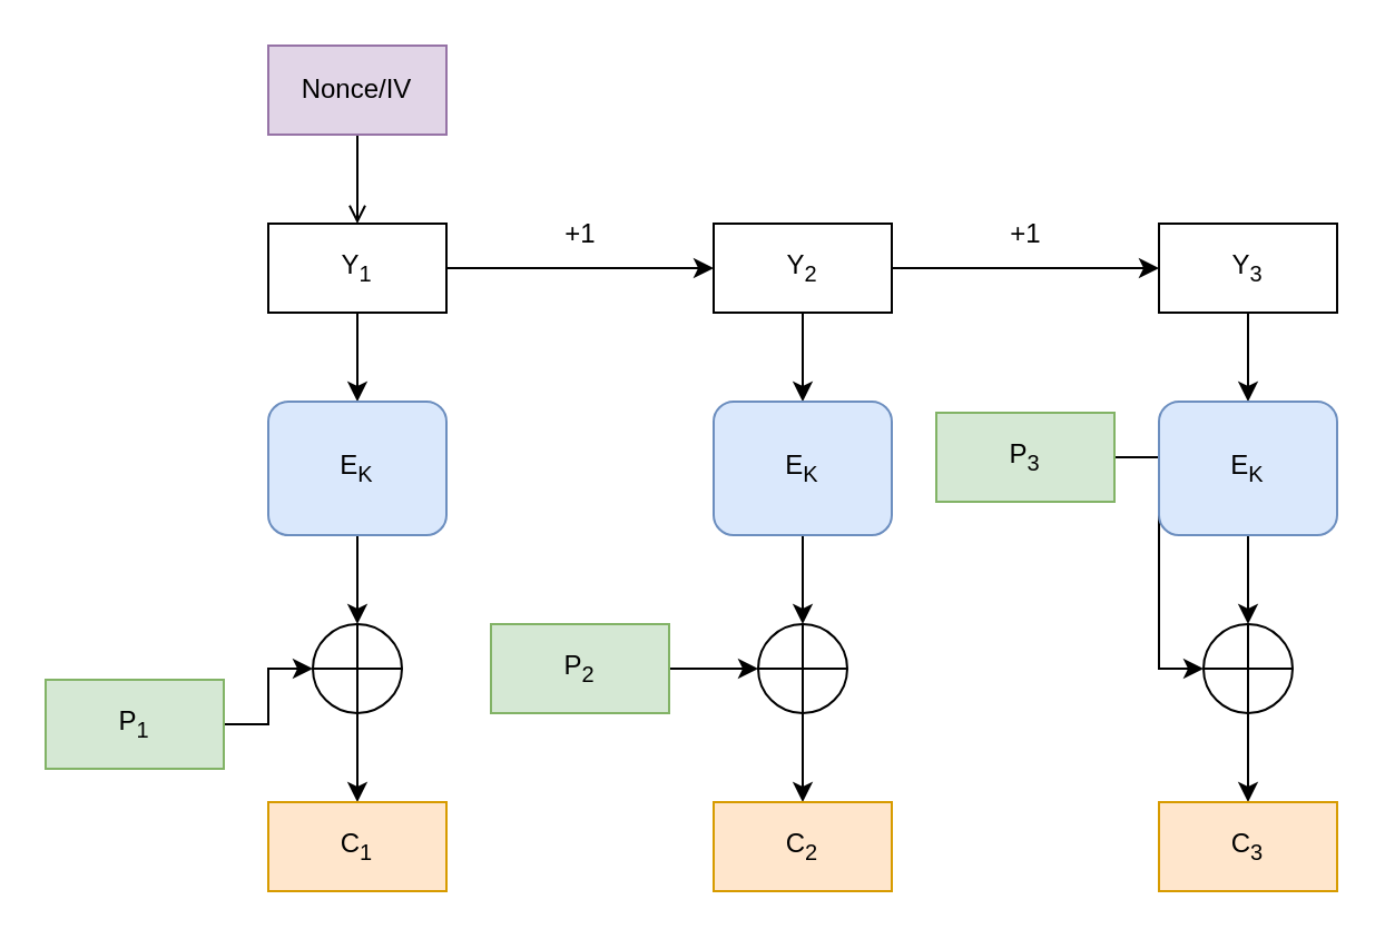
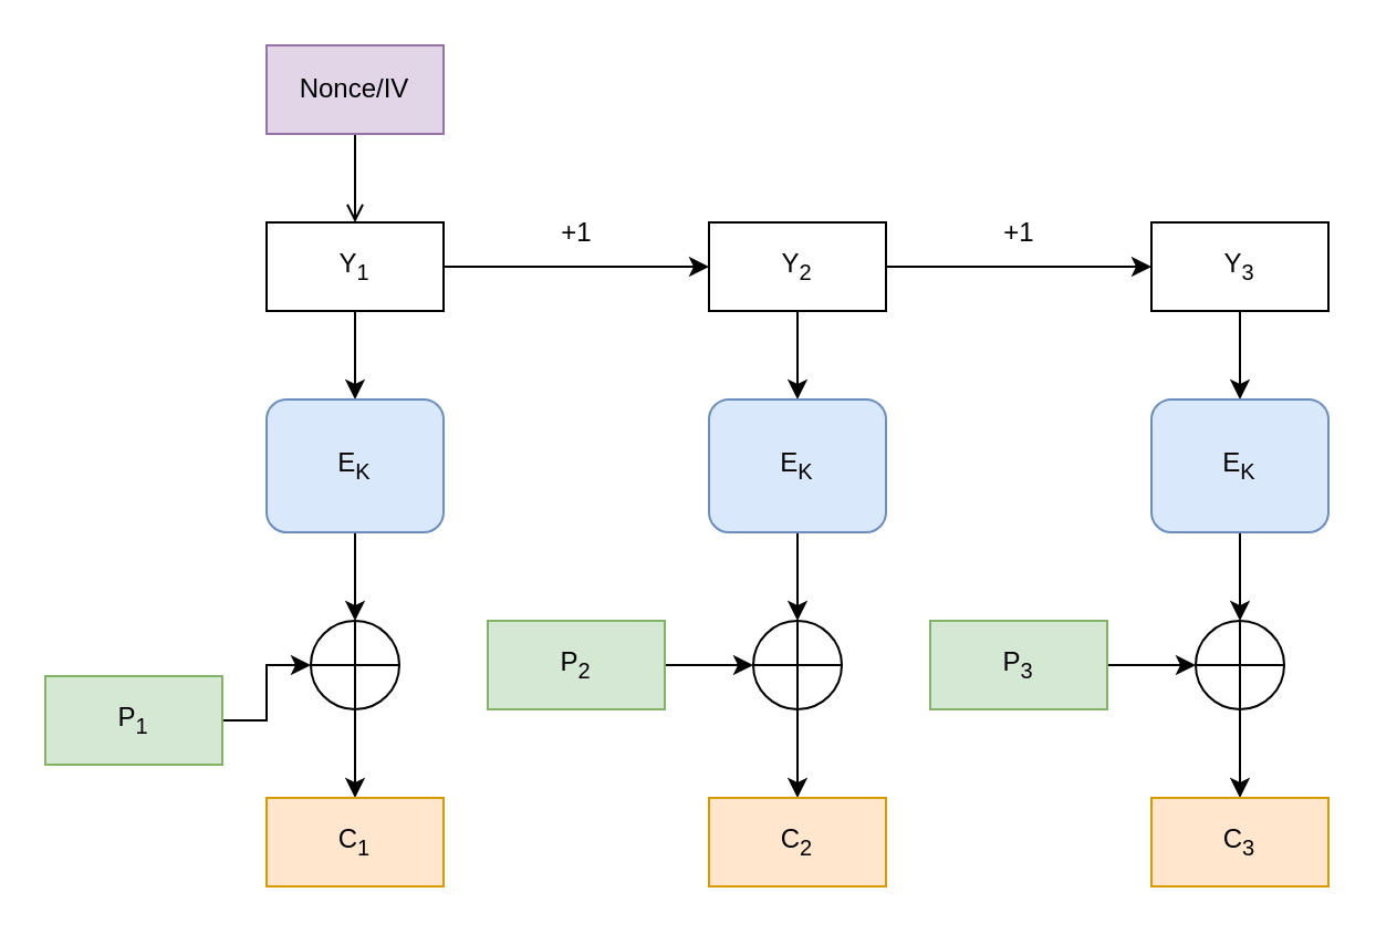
  <mxCell id="0" />
  <mxCell id="1" parent="0" />
  <mxCell id="2" style="edgeStyle=orthogonalEdgeStyle;rounded=0;orthogonalLoop=1;jettySize=auto;html=1;exitX=0.5;exitY=1;exitDx=0;exitDy=0;entryX=0.5;entryY=0;entryDx=0;entryDy=0;endArrow=open;" parent="1" source="3" target="6" edge="1"><mxGeometry relative="1" as="geometry" /></mxCell>
  <mxCell id="3" value="Nonce/IV" style="rounded=0;whiteSpace=wrap;html=1;fillColor=#e1d5e7;strokeColor=#9673a6;" parent="1" vertex="1"><mxGeometry x="120" y="20" width="80" height="40" as="geometry" /></mxCell>
  <mxCell id="4" style="edgeStyle=orthogonalEdgeStyle;rounded=0;orthogonalLoop=1;jettySize=auto;html=1;exitX=0.5;exitY=1;exitDx=0;exitDy=0;entryX=0.5;entryY=0;entryDx=0;entryDy=0;" parent="1" source="6" edge="1" target="14"><mxGeometry relative="1" as="geometry"><mxPoint x="180" y="180" as="targetPoint" /></mxGeometry></mxCell>
  <mxCell id="5" style="edgeStyle=orthogonalEdgeStyle;rounded=0;orthogonalLoop=1;jettySize=auto;html=1;exitX=1;exitY=0.5;exitDx=0;exitDy=0;entryX=0;entryY=0.5;entryDx=0;entryDy=0;" parent="1" source="6" target="9" edge="1"><mxGeometry relative="1" as="geometry" /></mxCell>
  <mxCell id="6" value="Y&lt;sub&gt;1&lt;/sub&gt;" style="rounded=0;whiteSpace=wrap;html=1;fillColor=none;" parent="1" vertex="1"><mxGeometry x="120" y="100" width="80" height="40" as="geometry" /></mxCell>
  <mxCell id="7" style="edgeStyle=orthogonalEdgeStyle;rounded=0;orthogonalLoop=1;jettySize=auto;html=1;exitX=1;exitY=0.5;exitDx=0;exitDy=0;entryX=0;entryY=0.5;entryDx=0;entryDy=0;" parent="1" source="9" target="11" edge="1"><mxGeometry relative="1" as="geometry" /></mxCell>
  <mxCell id="8" style="edgeStyle=orthogonalEdgeStyle;rounded=0;orthogonalLoop=1;jettySize=auto;html=1;exitX=0.5;exitY=1;exitDx=0;exitDy=0;entryX=0.5;entryY=0;entryDx=0;entryDy=0;" edge="1" parent="1" source="9" target="32"><mxGeometry relative="1" as="geometry" /></mxCell>
  <mxCell id="9" value="Y&lt;sub&gt;2&lt;/sub&gt;" style="rounded=0;whiteSpace=wrap;html=1;fillColor=none;" parent="1" vertex="1"><mxGeometry x="320" y="100" width="80" height="40" as="geometry" /></mxCell>
  <mxCell id="10" style="edgeStyle=orthogonalEdgeStyle;rounded=0;orthogonalLoop=1;jettySize=auto;html=1;exitX=0.5;exitY=1;exitDx=0;exitDy=0;entryX=0.5;entryY=0;entryDx=0;entryDy=0;" edge="1" parent="1" source="11" target="34"><mxGeometry relative="1" as="geometry" /></mxCell>
  <mxCell id="11" value="Y&lt;sub&gt;3&lt;/sub&gt;" style="rounded=0;whiteSpace=wrap;html=1;fillColor=none;" parent="1" vertex="1"><mxGeometry x="520" y="100" width="80" height="40" as="geometry" /></mxCell>
  <mxCell id="12" value="+1" style="text;html=1;align=center;verticalAlign=middle;resizable=0;points=[];autosize=1;strokeColor=none;fillColor=none;" parent="1" vertex="1"><mxGeometry x="240" y="90" width="40" height="30" as="geometry" /></mxCell>
  <mxCell id="13" style="edgeStyle=orthogonalEdgeStyle;rounded=0;orthogonalLoop=1;jettySize=auto;html=1;exitX=0.5;exitY=1;exitDx=0;exitDy=0;entryX=0.5;entryY=0;entryDx=0;entryDy=0;" edge="1" parent="1" source="14" target="19"><mxGeometry relative="1" as="geometry" /></mxCell>
  <mxCell id="14" value="E&lt;sub&gt;K&lt;/sub&gt;" style="rounded=1;whiteSpace=wrap;html=1;fillColor=#dae8fc;strokeColor=#6c8ebf;" parent="1" vertex="1"><mxGeometry x="120" y="180" width="80" height="60" as="geometry" /></mxCell>
  <mxCell id="15" value="+1" style="text;html=1;align=center;verticalAlign=middle;resizable=0;points=[];autosize=1;strokeColor=none;fillColor=none;" parent="1" vertex="1"><mxGeometry x="440" y="90" width="40" height="30" as="geometry" /></mxCell>
  <mxCell id="16" style="edgeStyle=orthogonalEdgeStyle;rounded=0;orthogonalLoop=1;jettySize=auto;html=1;exitX=1;exitY=0.5;exitDx=0;exitDy=0;entryX=0;entryY=0.5;entryDx=0;entryDy=0;" parent="1" source="17" target="19" edge="1"><mxGeometry relative="1" as="geometry" /></mxCell>
  <mxCell id="17" value="P&lt;sub&gt;1&lt;/sub&gt;" style="rounded=0;whiteSpace=wrap;html=1;fillColor=#d5e8d4;strokeColor=#82b366;" parent="1" vertex="1"><mxGeometry x="20" y="305" width="80" height="40" as="geometry" /></mxCell>
  <mxCell id="18" style="edgeStyle=orthogonalEdgeStyle;rounded=0;orthogonalLoop=1;jettySize=auto;html=1;exitX=0.5;exitY=1;exitDx=0;exitDy=0;entryX=0.5;entryY=0;entryDx=0;entryDy=0;" parent="1" source="19" target="24" edge="1"><mxGeometry relative="1" as="geometry" /></mxCell>
  <mxCell id="19" value="" style="shape=orEllipse;perimeter=ellipsePerimeter;whiteSpace=wrap;html=1;backgroundOutline=1;fillColor=none;" parent="1" vertex="1"><mxGeometry x="140" y="280" width="40" height="40" as="geometry" /></mxCell>
  <mxCell id="20" style="edgeStyle=orthogonalEdgeStyle;rounded=0;orthogonalLoop=1;jettySize=auto;html=1;exitX=1;exitY=0.5;exitDx=0;exitDy=0;entryX=0;entryY=0.5;entryDx=0;entryDy=0;" parent="1" source="21" target="26" edge="1"><mxGeometry relative="1" as="geometry" /></mxCell>
  <mxCell id="21" value="P&lt;sub&gt;2&lt;/sub&gt;" style="rounded=0;whiteSpace=wrap;html=1;fillColor=#d5e8d4;strokeColor=#82b366;" parent="1" vertex="1"><mxGeometry x="220" y="280" width="80" height="40" as="geometry" /></mxCell>
  <mxCell id="22" style="edgeStyle=orthogonalEdgeStyle;rounded=0;orthogonalLoop=1;jettySize=auto;html=1;exitX=1;exitY=0.5;exitDx=0;exitDy=0;entryX=0;entryY=0.5;entryDx=0;entryDy=0;" parent="1" source="23" target="28" edge="1"><mxGeometry relative="1" as="geometry" /></mxCell>
- <mxCell id="23" value="P&lt;sub&gt;3&lt;/sub&gt;" style="rounded=0;whiteSpace=wrap;html=1;fillColor=#d5e8d4;strokeColor=#82b366;" parent="1" vertex="1"><mxGeometry x="420" y="185" width="80" height="40" as="geometry" /></mxCell>
+ <mxCell id="23" value="P&lt;sub&gt;3&lt;/sub&gt;" style="rounded=0;whiteSpace=wrap;html=1;fillColor=#d5e8d4;strokeColor=#82b366;" parent="1" vertex="1"><mxGeometry x="420" y="280" width="80" height="40" as="geometry" /></mxCell>
  <mxCell id="24" value="C&lt;sub&gt;1&lt;/sub&gt;" style="rounded=0;whiteSpace=wrap;html=1;fillColor=#ffe6cc;strokeColor=#d79b00;" parent="1" vertex="1"><mxGeometry x="120" y="360" width="80" height="40" as="geometry" /></mxCell>
  <mxCell id="25" style="edgeStyle=orthogonalEdgeStyle;rounded=0;orthogonalLoop=1;jettySize=auto;html=1;exitX=0.5;exitY=1;exitDx=0;exitDy=0;entryX=0.5;entryY=0;entryDx=0;entryDy=0;" edge="1" parent="1" source="26" target="29"><mxGeometry relative="1" as="geometry" /></mxCell>
  <mxCell id="26" value="" style="shape=orEllipse;perimeter=ellipsePerimeter;whiteSpace=wrap;html=1;backgroundOutline=1;fillColor=none;" parent="1" vertex="1"><mxGeometry x="340" y="280" width="40" height="40" as="geometry" /></mxCell>
  <mxCell id="27" style="edgeStyle=orthogonalEdgeStyle;rounded=0;orthogonalLoop=1;jettySize=auto;html=1;exitX=0.5;exitY=1;exitDx=0;exitDy=0;entryX=0.5;entryY=0;entryDx=0;entryDy=0;" edge="1" parent="1" source="28" target="30"><mxGeometry relative="1" as="geometry" /></mxCell>
  <mxCell id="28" value="" style="shape=orEllipse;perimeter=ellipsePerimeter;whiteSpace=wrap;html=1;backgroundOutline=1;fillColor=none;" parent="1" vertex="1"><mxGeometry x="540" y="280" width="40" height="40" as="geometry" /></mxCell>
  <mxCell id="29" value="C&lt;sub&gt;2&lt;/sub&gt;" style="rounded=0;whiteSpace=wrap;html=1;fillColor=#ffe6cc;strokeColor=#d79b00;" vertex="1" parent="1"><mxGeometry x="320" y="360" width="80" height="40" as="geometry" /></mxCell>
  <mxCell id="30" value="C&lt;sub&gt;3&lt;/sub&gt;" style="rounded=0;whiteSpace=wrap;html=1;fillColor=#ffe6cc;strokeColor=#d79b00;" vertex="1" parent="1"><mxGeometry x="520" y="360" width="80" height="40" as="geometry" /></mxCell>
  <mxCell id="31" style="edgeStyle=orthogonalEdgeStyle;rounded=0;orthogonalLoop=1;jettySize=auto;html=1;exitX=0.5;exitY=1;exitDx=0;exitDy=0;entryX=0.5;entryY=0;entryDx=0;entryDy=0;" edge="1" parent="1" source="32" target="26"><mxGeometry relative="1" as="geometry" /></mxCell>
  <mxCell id="32" value="E&lt;sub&gt;K&lt;/sub&gt;" style="rounded=1;whiteSpace=wrap;html=1;fillColor=#dae8fc;strokeColor=#6c8ebf;" vertex="1" parent="1"><mxGeometry x="320" y="180" width="80" height="60" as="geometry" /></mxCell>
  <mxCell id="33" style="edgeStyle=orthogonalEdgeStyle;rounded=0;orthogonalLoop=1;jettySize=auto;html=1;exitX=0.5;exitY=1;exitDx=0;exitDy=0;entryX=0.5;entryY=0;entryDx=0;entryDy=0;" edge="1" parent="1" source="34" target="28"><mxGeometry relative="1" as="geometry" /></mxCell>
  <mxCell id="34" value="E&lt;sub&gt;K&lt;/sub&gt;" style="rounded=1;whiteSpace=wrap;html=1;fillColor=#dae8fc;strokeColor=#6c8ebf;" vertex="1" parent="1"><mxGeometry x="520" y="180" width="80" height="60" as="geometry" /></mxCell>
